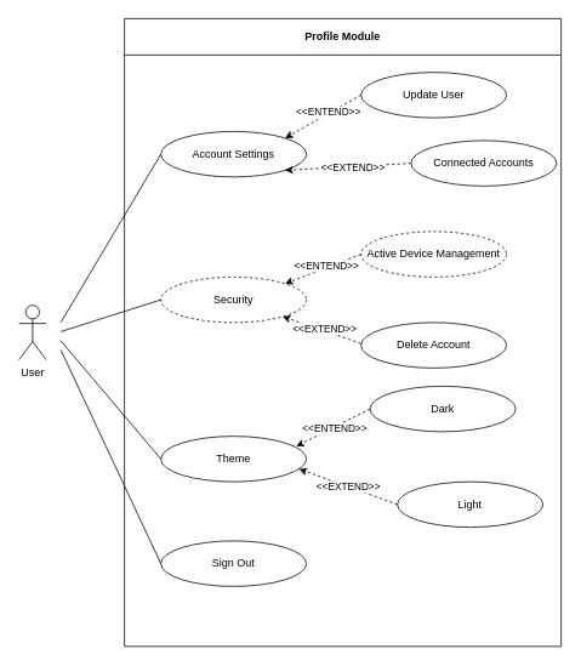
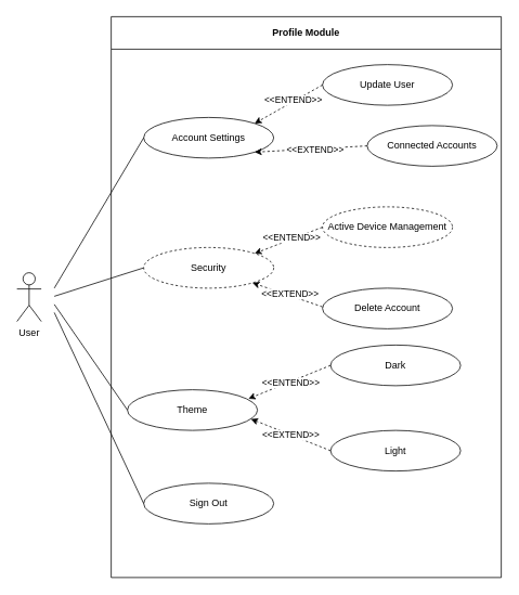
  <mxCell id="0" />
  <mxCell id="1" parent="0" />
  <mxCell id="2" value="Profile Module" style="swimlane;whiteSpace=wrap;html=1;startSize=40;labelBackgroundColor=default;fillColor=none;" parent="1" vertex="1"><mxGeometry x="136" y="20" width="480" height="690" as="geometry" /></mxCell>
  <mxCell id="3" value="Account Settings" style="ellipse;whiteSpace=wrap;html=1;labelBackgroundColor=default;fillColor=none;" parent="2" vertex="1"><mxGeometry x="40" y="124" width="160" height="50" as="geometry" /></mxCell>
  <mxCell id="4" value="Security" style="ellipse;whiteSpace=wrap;html=1;labelBackgroundColor=default;fillColor=none;dashed=1;" parent="2" vertex="1"><mxGeometry x="40" y="284" width="160" height="50" as="geometry" /></mxCell>
- <mxCell id="5" value="Theme" style="ellipse;whiteSpace=wrap;html=1;labelBackgroundColor=default;fillColor=none;" parent="2" vertex="1"><mxGeometry x="40" y="459" width="160" height="50" as="geometry" /></mxCell>
+ <mxCell id="5" value="Theme" style="ellipse;whiteSpace=wrap;html=1;labelBackgroundColor=default;fillColor=none;" parent="2" vertex="1"><mxGeometry x="20" y="459" width="160" height="50" as="geometry" /></mxCell>
  <mxCell id="6" value="Sign Out" style="ellipse;whiteSpace=wrap;html=1;labelBackgroundColor=default;fillColor=none;" parent="2" vertex="1"><mxGeometry x="40" y="574" width="160" height="50" as="geometry" /></mxCell>
  <mxCell id="7" value="Delete Account" style="ellipse;whiteSpace=wrap;html=1;labelBackgroundColor=default;fillColor=none;" parent="2" vertex="1"><mxGeometry x="260" y="334" width="160" height="50" as="geometry" /></mxCell>
  <mxCell id="8" value="Update User" style="ellipse;whiteSpace=wrap;html=1;labelBackgroundColor=default;fillColor=none;" parent="2" vertex="1"><mxGeometry x="260" y="59" width="160" height="50" as="geometry" /></mxCell>
  <mxCell id="9" value="Connected Accounts" style="ellipse;whiteSpace=wrap;html=1;labelBackgroundColor=default;fillColor=none;" parent="2" vertex="1"><mxGeometry x="315" y="134" width="160" height="50" as="geometry" /></mxCell>
  <mxCell id="10" value="Active Device Management" style="ellipse;whiteSpace=wrap;html=1;labelBackgroundColor=default;fillColor=none;dashed=1;" parent="2" vertex="1"><mxGeometry x="260" y="234" width="160" height="50" as="geometry" /></mxCell>
  <mxCell id="11" value="Dark" style="ellipse;whiteSpace=wrap;html=1;labelBackgroundColor=default;fillColor=none;" parent="2" vertex="1"><mxGeometry x="270" y="404" width="160" height="50" as="geometry" /></mxCell>
- <mxCell id="12" value="Light" style="ellipse;whiteSpace=wrap;html=1;labelBackgroundColor=default;fillColor=none;" parent="2" vertex="1"><mxGeometry x="300" y="509" width="160" height="50" as="geometry" /></mxCell>
+ <mxCell id="12" value="Light" style="ellipse;whiteSpace=wrap;html=1;labelBackgroundColor=default;fillColor=none;" parent="2" vertex="1"><mxGeometry x="270" y="509" width="160" height="50" as="geometry" /></mxCell>
  <mxCell id="13" value="" style="endArrow=classic;html=1;rounded=0;exitX=0;exitY=0.5;exitDx=0;exitDy=0;entryX=1;entryY=0;entryDx=0;entryDy=0;dashed=1;labelBackgroundColor=default;" parent="2" source="8" target="3" edge="1"><mxGeometry width="50" height="50" relative="1" as="geometry"><mxPoint x="210" y="244" as="sourcePoint" /><mxPoint x="260" y="194" as="targetPoint" /></mxGeometry></mxCell>
  <mxCell id="14" value="&amp;lt;&amp;lt;ENTEND&amp;gt;&amp;gt;" style="edgeLabel;html=1;align=center;verticalAlign=middle;resizable=0;points=[];labelBackgroundColor=default;" parent="13" vertex="1" connectable="0"><mxGeometry x="-0.134" y="-2" relative="1" as="geometry"><mxPoint x="1" as="offset" /></mxGeometry></mxCell>
  <mxCell id="15" value="" style="endArrow=classic;html=1;rounded=0;exitX=0;exitY=0.5;exitDx=0;exitDy=0;entryX=1;entryY=1;entryDx=0;entryDy=0;dashed=1;labelBackgroundColor=default;" parent="2" source="9" target="3" edge="1"><mxGeometry width="50" height="50" relative="1" as="geometry"><mxPoint x="210" y="244" as="sourcePoint" /><mxPoint x="260" y="194" as="targetPoint" /></mxGeometry></mxCell>
  <mxCell id="16" value="&amp;lt;&amp;lt;EXTEND&amp;gt;&amp;gt;" style="edgeLabel;html=1;align=center;verticalAlign=middle;resizable=0;points=[];labelBackgroundColor=default;" parent="15" vertex="1" connectable="0"><mxGeometry x="-0.066" y="1" relative="1" as="geometry"><mxPoint as="offset" /></mxGeometry></mxCell>
  <mxCell id="17" value="" style="endArrow=classic;html=1;rounded=0;exitX=0;exitY=0.5;exitDx=0;exitDy=0;entryX=1;entryY=0;entryDx=0;entryDy=0;dashed=1;labelBackgroundColor=default;" parent="2" source="10" target="4" edge="1"><mxGeometry width="50" height="50" relative="1" as="geometry"><mxPoint x="210" y="374" as="sourcePoint" /><mxPoint x="260" y="324" as="targetPoint" /></mxGeometry></mxCell>
  <mxCell id="18" value="&amp;lt;&amp;lt;ENTEND&amp;gt;&amp;gt;" style="edgeLabel;html=1;align=center;verticalAlign=middle;resizable=0;points=[];labelBackgroundColor=default;" parent="17" vertex="1" connectable="0"><mxGeometry x="-0.103" y="-2" relative="1" as="geometry"><mxPoint as="offset" /></mxGeometry></mxCell>
  <mxCell id="19" value="" style="endArrow=classic;html=1;rounded=0;exitX=0;exitY=0.5;exitDx=0;exitDy=0;dashed=1;labelBackgroundColor=default;" parent="2" target="4" edge="1"><mxGeometry width="50" height="50" relative="1" as="geometry"><mxPoint x="260" y="357" as="sourcePoint" /><mxPoint x="194" y="401" as="targetPoint" /></mxGeometry></mxCell>
  <mxCell id="20" value="&amp;lt;&amp;lt;EXTEND&amp;gt;&amp;gt;" style="edgeLabel;html=1;align=center;verticalAlign=middle;resizable=0;points=[];labelBackgroundColor=default;" parent="19" vertex="1" connectable="0"><mxGeometry x="-0.034" y="-2" relative="1" as="geometry"><mxPoint as="offset" /></mxGeometry></mxCell>
  <mxCell id="21" value="" style="endArrow=classic;html=1;rounded=0;exitX=0;exitY=0.5;exitDx=0;exitDy=0;entryX=0.931;entryY=0.22;entryDx=0;entryDy=0;entryPerimeter=0;dashed=1;labelBackgroundColor=default;" parent="2" source="11" target="5" edge="1"><mxGeometry width="50" height="50" relative="1" as="geometry"><mxPoint x="210" y="514" as="sourcePoint" /><mxPoint x="260" y="464" as="targetPoint" /></mxGeometry></mxCell>
  <mxCell id="22" value="&amp;lt;&amp;lt;ENTEND&amp;gt;&amp;gt;" style="edgeLabel;html=1;align=center;verticalAlign=middle;resizable=0;points=[];labelBackgroundColor=default;" parent="21" vertex="1" connectable="0"><mxGeometry x="-0.01" y="1" relative="1" as="geometry"><mxPoint as="offset" /></mxGeometry></mxCell>
  <mxCell id="23" value="" style="endArrow=classic;html=1;rounded=0;exitX=0;exitY=0.5;exitDx=0;exitDy=0;entryX=0.95;entryY=0.72;entryDx=0;entryDy=0;entryPerimeter=0;dashed=1;labelBackgroundColor=default;" parent="2" source="12" target="5" edge="1"><mxGeometry width="50" height="50" relative="1" as="geometry"><mxPoint x="210" y="514" as="sourcePoint" /><mxPoint x="260" y="464" as="targetPoint" /></mxGeometry></mxCell>
  <mxCell id="24" value="&amp;lt;&amp;lt;EXTEND&amp;gt;&amp;gt;" style="edgeLabel;html=1;align=center;verticalAlign=middle;resizable=0;points=[];labelBackgroundColor=default;" parent="23" vertex="1" connectable="0"><mxGeometry x="0.008" relative="1" as="geometry"><mxPoint as="offset" /></mxGeometry></mxCell>
  <mxCell id="25" value="User" style="shape=umlActor;verticalLabelPosition=bottom;verticalAlign=top;html=1;outlineConnect=0;labelBackgroundColor=default;fillColor=none;" parent="1" vertex="1"><mxGeometry x="20" y="335" width="30" height="60" as="geometry" /></mxCell>
  <mxCell id="26" value="" style="endArrow=none;html=1;rounded=0;entryX=0;entryY=0.5;entryDx=0;entryDy=0;labelBackgroundColor=default;" parent="1" target="3" edge="1"><mxGeometry width="50" height="50" relative="1" as="geometry"><mxPoint x="66" y="354" as="sourcePoint" /><mxPoint x="396" y="344" as="targetPoint" /></mxGeometry></mxCell>
  <mxCell id="27" value="" style="endArrow=none;html=1;rounded=0;entryX=0;entryY=0.5;entryDx=0;entryDy=0;labelBackgroundColor=default;" parent="1" target="4" edge="1"><mxGeometry width="50" height="50" relative="1" as="geometry"><mxPoint x="66" y="364" as="sourcePoint" /><mxPoint x="396" y="344" as="targetPoint" /></mxGeometry></mxCell>
  <mxCell id="28" value="" style="endArrow=none;html=1;rounded=0;entryX=0;entryY=0.5;entryDx=0;entryDy=0;labelBackgroundColor=default;" parent="1" target="5" edge="1"><mxGeometry width="50" height="50" relative="1" as="geometry"><mxPoint x="66" y="374" as="sourcePoint" /><mxPoint x="396" y="344" as="targetPoint" /></mxGeometry></mxCell>
  <mxCell id="29" value="" style="endArrow=none;html=1;rounded=0;entryX=0;entryY=0.5;entryDx=0;entryDy=0;labelBackgroundColor=default;" parent="1" target="6" edge="1"><mxGeometry width="50" height="50" relative="1" as="geometry"><mxPoint x="66" y="384" as="sourcePoint" /><mxPoint x="396" y="344" as="targetPoint" /></mxGeometry></mxCell>
